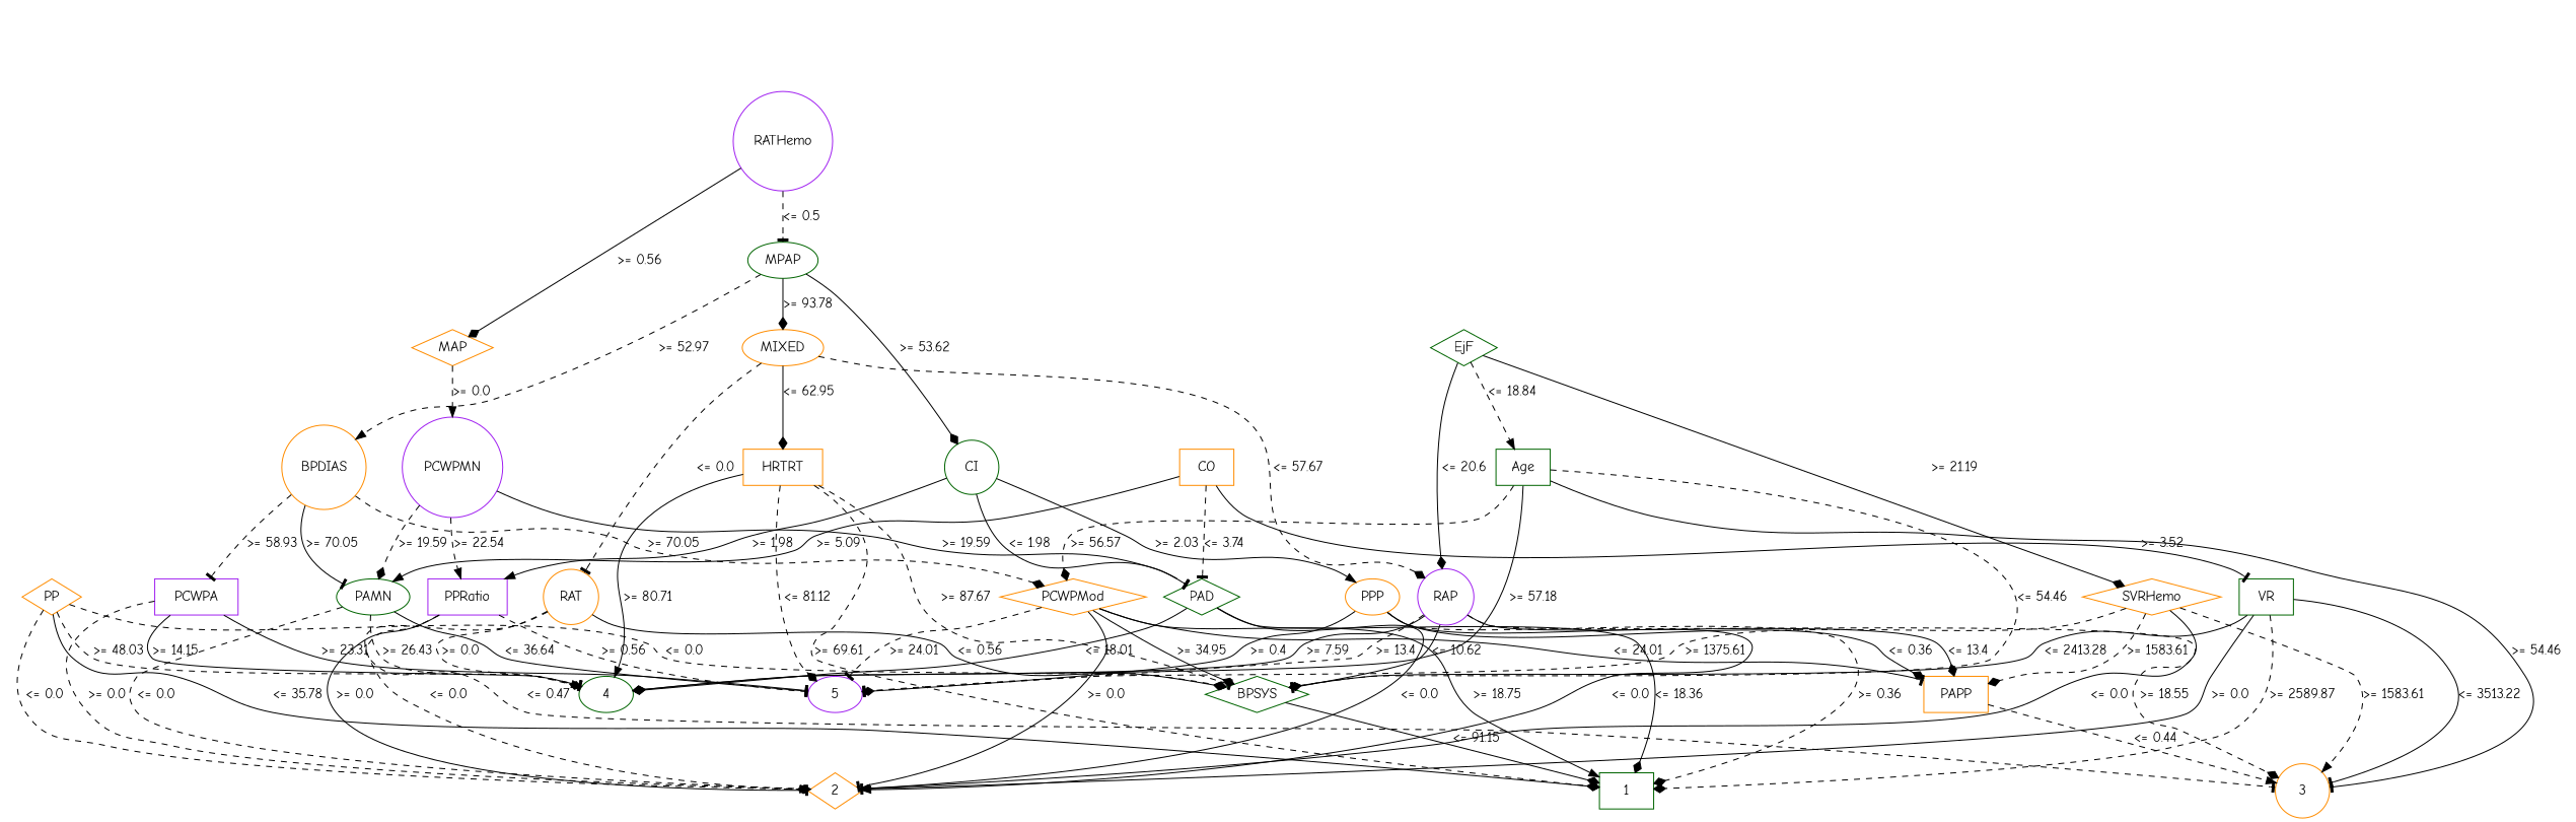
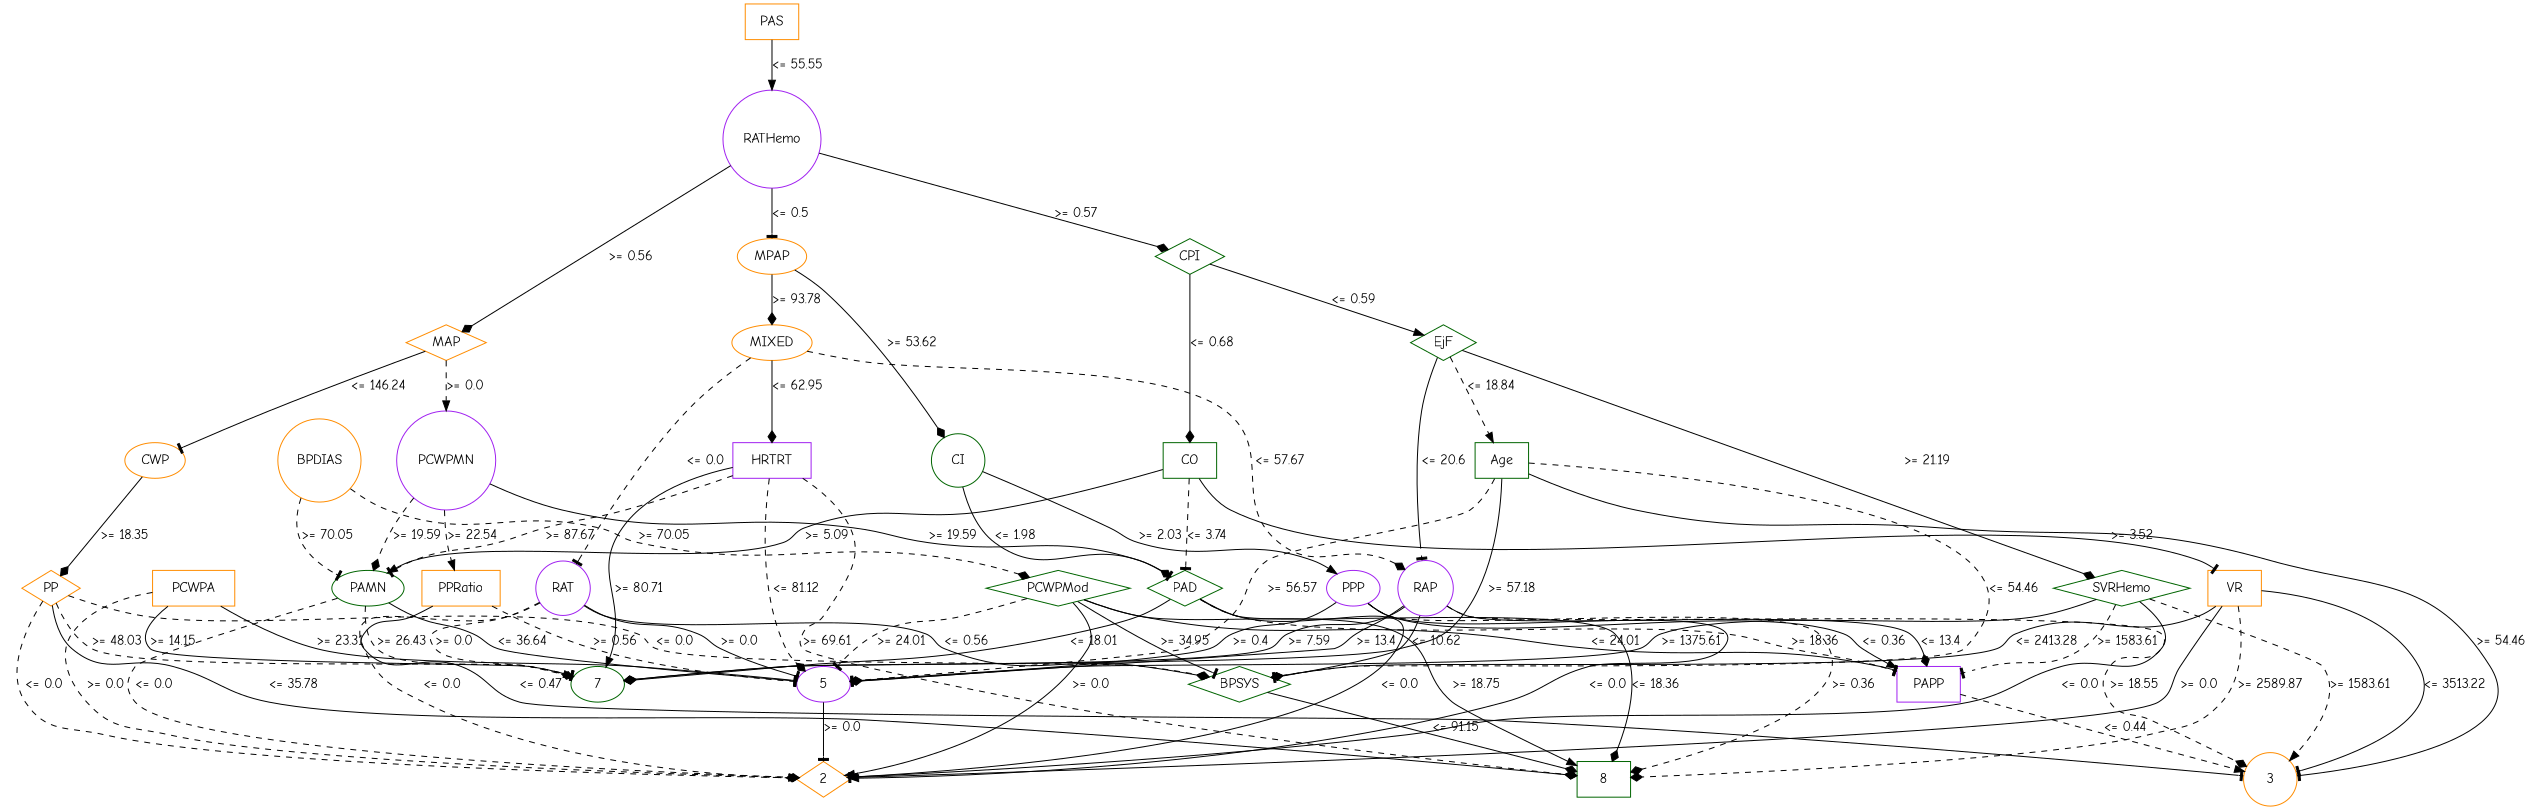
  strict digraph {
    fontname="Comic Neue"
    node [color=darkorange fontname="Comic Neue" shape=box]
    edge [arrowhead=diamond fontname="Comic Neue" op=">=" param=0.0 style=solid]
-   1 [color=darkgreen height=0.5 width=0.75]
+   1 [color=darkgreen height=0.5 width=0.75 label=8]
    2 [height=0.5 shape=diamond width=0.75]
    3 [height=0.5 shape=circle width=0.75]
-   4 [color=darkgreen height=0.5 shape=ellipse width=0.75]
+   4 [color=darkgreen height=0.5 shape=ellipse width=0.75 label=7]
    5 [color=purple height=0.5 shape=ellipse width=0.75]
    RAP [color=purple height=0.5 shape=circle width=0.77778]
    BPSYS [color=darkgreen height=0.5 shape=diamond width=1.0471]
-   PAPP [height=0.5 width=0.88889]
+   PAPP [color=purple height=0.5 width=0.88889]
+   PAS [height=0.5 width=0.75]
    RATHemo [color=purple height=0.5 shape=circle width=1.375]
    MAP [height=0.5 shape=diamond width=0.84854]
-   MPAP [color=darkgreen height=0.5 shape=ellipse width=0.97491]
+   MPAP [height=0.5 shape=ellipse width=0.97491]
+   CPI [color=darkgreen height=0.5 shape=diamond width=0.75]
+   CWP [height=0.5 shape=ellipse width=0.84854]
    PCWPMN [color=purple height=0.5 shape=circle width=1.3902]
    CI [color=darkgreen height=0.5 shape=circle width=0.75]
    MIXED [height=0.5 shape=ellipse width=1.125]
    BPDIAS [height=0.5 shape=circle width=1.1735]
-   CO [height=0.5 width=0.75]
+   CO [color=darkgreen height=0.5 width=0.75]
    EjF [color=darkgreen height=0.5 shape=diamond width=0.75]
    PP [height=0.5 shape=diamond width=0.75]
    PAD [color=darkgreen height=0.5 shape=diamond width=0.79437]
    PAMN [color=darkgreen height=0.5 shape=ellipse width=1.0139]
-   PPRatio [color=purple height=0.5 width=1.1013]
-   PPP [height=0.5 shape=ellipse width=0.75]
-   HRTRT [height=0.5 width=1.1013]
-   RAT [height=0.5 shape=circle width=0.76389]
-   PCWPMod [height=0.5 shape=diamond width=1.4444]
-   PCWPA [color=purple height=0.5 width=1.1555]
-   VR [color=darkgreen height=0.5 width=0.75]
-   SVRHemo [height=0.5 shape=diamond width=1.3902]
+   PPRatio [height=0.5 width=1.1013]
+   PPP [color=purple height=0.5 shape=ellipse width=0.75]
+   HRTRT [color=purple height=0.5 width=1.1013]
+   RAT [color=purple height=0.5 shape=circle width=0.76389]
+   PCWPMod [color=darkgreen height=0.5 shape=diamond width=1.4444]
+   PCWPA [height=0.5 width=1.1555]
+   VR [height=0.5 width=0.75]
+   SVRHemo [color=darkgreen height=0.5 shape=diamond width=1.3902]
    Age [color=darkgreen height=0.5 width=0.75]
    RAP -> 3 [label=">= 18.55" param=18.55 style=dashed]
    RAP -> 4 [label=">= 7.59" param=7.59]
-   RAP -> 5 [arrowhead=tee label=">= 13.4" param=13.4 style=dashed]
+   RAP -> 5 [arrowhead=tee label=">= 13.4" param=13.4]
    RAP -> BPSYS [arrowhead=tee label="<= 10.62" op="<=" param=10.62]
    RAP -> PAPP [label="<= 13.4" op="<=" param=13.4]
    BPSYS -> 1 [label="<= 91.15" op="<=" param=91.15]
    PAPP -> 3 [arrowhead=normal label="<= 0.44" op="<=" param=0.44 style=dashed]
+   PAS -> RATHemo [arrowhead=normal label="<= 55.55" op="<=" param=55.55]
    RATHemo -> MAP [label=">= 0.56" param=0.56]
-   RATHemo -> MPAP [arrowhead=tee label="<= 0.5" op="<=" param=0.5 style=dashed]
+   RATHemo -> MPAP [arrowhead=tee label="<= 0.5" op="<=" param=0.5]
+   RATHemo -> CPI [label=">= 0.57" param=0.57]
+   MAP -> CWP [arrowhead=tee label="<= 146.24" op="<=" param=146.24]
    MAP -> PCWPMN [arrowhead=normal label=">= 0.0" style=dashed]
    MPAP -> CI [label=">= 53.62" param=53.62]
    MPAP -> MIXED [label=">= 93.78" param=93.78]
-   MPAP -> BPDIAS [arrowhead=normal label=">= 52.97" param=52.97 style=dashed]
-   PCWPMN -> PAD [arrowhead=tee label=">= 19.59" param=19.59]
+   CPI -> CO [label="<= 0.68" op="<=" param=0.68]
+   CPI -> EjF [arrowhead=normal label="<= 0.59" op="<=" param=0.59]
+   CWP -> PP [label=">= 18.35" param=18.35]
+   PCWPMN -> PAD [label=">= 19.59" param=19.59]
    PCWPMN -> PAMN [label=">= 19.59" param=19.59 style=dashed]
    PCWPMN -> PPRatio [arrowhead=normal label=">= 22.54" param=22.54 style=dashed]
    CI -> PAD [arrowhead=tee label="<= 1.98" op="<=" param=1.98]
-   CI -> PPRatio [arrowhead=normal label=">= 1.98" param=1.98]
    CI -> PPP [arrowhead=normal label=">= 2.03" param=2.03]
    MIXED -> RAP [label="<= 57.67" op="<=" param=57.67 style=dashed]
    MIXED -> HRTRT [label="<= 62.95" op="<=" param=62.95]
    MIXED -> RAT [arrowhead=tee label="<= 0.0" op="<=" style=dashed]
-   BPDIAS -> PAMN [arrowhead=tee label=">= 70.05" param=70.05]
+   BPDIAS -> PAMN [arrowhead=tee label=">= 70.05" param=70.05 style=dashed]
    BPDIAS -> PCWPMod [label=">= 70.05" param=70.05 style=dashed]
-   BPDIAS -> PCWPA [arrowhead=tee label=">= 58.93" param=58.93 style=dashed]
    CO -> PAD [arrowhead=tee label="<= 3.74" op="<=" param=3.74 style=dashed]
    CO -> PAMN [arrowhead=normal label=">= 5.09" param=5.09]
    CO -> VR [arrowhead=tee label=">= 3.52" param=3.52]
-   EjF -> RAP [label="<= 20.6" op="<=" param=20.6]
+   EjF -> RAP [arrowhead=tee label="<= 20.6" op="<=" param=20.6]
    EjF -> SVRHemo [label=">= 21.19" param=21.19]
    EjF -> Age [arrowhead=normal label="<= 18.84" op="<=" param=18.84 style=dashed]
    PP -> 1 [label="<= 35.78" op="<=" param=35.78]
    PP -> 2 [arrowhead=normal label="<= 0.0" op="<=" style=dashed]
    PP -> 4 [arrowhead=tee label=">= 48.03" param=48.03 style=dashed]
    PP -> BPSYS [label="<= 0.0" op="<=" style=dashed]
    PAD -> 1 [label="<= 18.36" op="<=" param=18.36]
    PAD -> 2 [arrowhead=normal label="<= 0.0" op="<="]
    PAD -> 4 [label="<= 18.01" op="<=" param=18.01]
+   PAD -> PAPP [arrowhead=tee label=">= 18.36" param=18.36 style=dashed]
    PAMN -> 2 [arrowhead=normal label="<= 0.0" op="<=" style=dashed]
    PAMN -> 4 [arrowhead=normal label=">= 26.43" param=26.43 style=dashed]
    PAMN -> 5 [arrowhead=tee label="<= 36.64" op="<=" param=36.64]
-   PPRatio -> 2 [arrowhead=tee label=">= 0.0"]
-   PPRatio -> 3 [arrowhead=tee label="<= 0.47" op="<=" param=0.47 style=dashed]
+   5 -> 2 [arrowhead=tee label=">= 0.0"]
+   PPRatio -> 3 [arrowhead=tee label="<= 0.47" op="<=" param=0.47]
    PPRatio -> 5 [arrowhead=tee label=">= 0.56" param=0.56 style=dashed]
    PPP -> 1 [label=">= 0.36" param=0.36 style=dashed]
    PPP -> 2 [arrowhead=normal label="<= 0.0" op="<="]
    PPP -> 5 [label=">= 0.4" param=0.4]
-   PPP -> PAPP [label="<= 0.36" op="<=" param=0.36]
+   PPP -> PAPP [arrowhead=normal label="<= 0.36" op="<=" param=0.36]
    HRTRT -> 1 [label=">= 69.61" param=69.61 style=dashed]
    HRTRT -> 4 [arrowhead=normal label=">= 80.71" param=80.71]
    HRTRT -> 5 [label="<= 81.12" op="<=" param=81.12 style=dashed]
-   HRTRT -> BPSYS [arrowhead=tee label=">= 87.67" param=87.67 style=dashed]
+   HRTRT -> PAMN [arrowhead=tee label=">= 87.67" param=87.67 style=dashed]
    RAT -> 2 [label="<= 0.0" op="<=" style=dashed]
    RAT -> 4 [label=">= 0.0" style=dashed]
+   RAT -> 5 [arrowhead=tee label=">= 0.0"]
    RAT -> BPSYS [label="<= 0.56" op="<=" param=0.56]
    PCWPMod -> 1 [arrowhead=normal label=">= 18.75" param=18.75]
-   PCWPMod -> 2 [arrowhead=tee label=">= 0.0"]
+   PCWPMod -> 2 [arrowhead=normal label=">= 0.0"]
    PCWPMod -> 5 [arrowhead=tee label=">= 24.01" param=24.01 style=dashed]
-   PCWPMod -> BPSYS [label=">= 34.95" param=34.95]
+   PCWPMod -> BPSYS [arrowhead=tee label=">= 34.95" param=34.95]
    PCWPMod -> PAPP [arrowhead=tee label="<= 24.01" op="<=" param=24.01]
    PCWPA -> 2 [label=">= 0.0" style=dashed]
    PCWPA -> 4 [arrowhead=tee label=">= 14.15" param=14.15]
    PCWPA -> 5 [arrowhead=tee label=">= 23.31" param=23.31]
    VR -> 1 [label=">= 2589.87" param=2589.87 style=dashed]
    VR -> 2 [arrowhead=tee label=">= 0.0"]
    VR -> 3 [arrowhead=tee label="<= 3513.22" op="<=" param=3513.22]
    VR -> BPSYS [label="<= 2413.28" op="<=" param=2413.28]
    SVRHemo -> 2 [arrowhead=normal label="<= 0.0" op="<="]
    SVRHemo -> 3 [arrowhead=normal label=">= 1583.61" param=1583.61 style=dashed]
-   SVRHemo -> 5 [arrowhead=tee label=">= 1375.61" param=1375.61 style=dashed]
-   SVRHemo -> PAPP [label=">= 1583.61" param=1583.61 style=dashed]
+   SVRHemo -> 5 [arrowhead=tee label=">= 1375.61" param=1375.61]
+   SVRHemo -> PAPP [arrowhead=tee label=">= 1583.61" param=1583.61 style=dashed]
    Age -> 3 [arrowhead=tee label=">= 54.46" param=54.46]
    Age -> 4 [label=">= 57.18" param=57.18]
-   Age -> PCWPMod [label=">= 56.57" param=56.57 style=dashed]
+   Age -> 5 [label=">= 56.57" param=56.57 style=dashed]
    Age -> BPSYS [label="<= 54.46" op="<=" param=54.46 style=dashed]
  }
